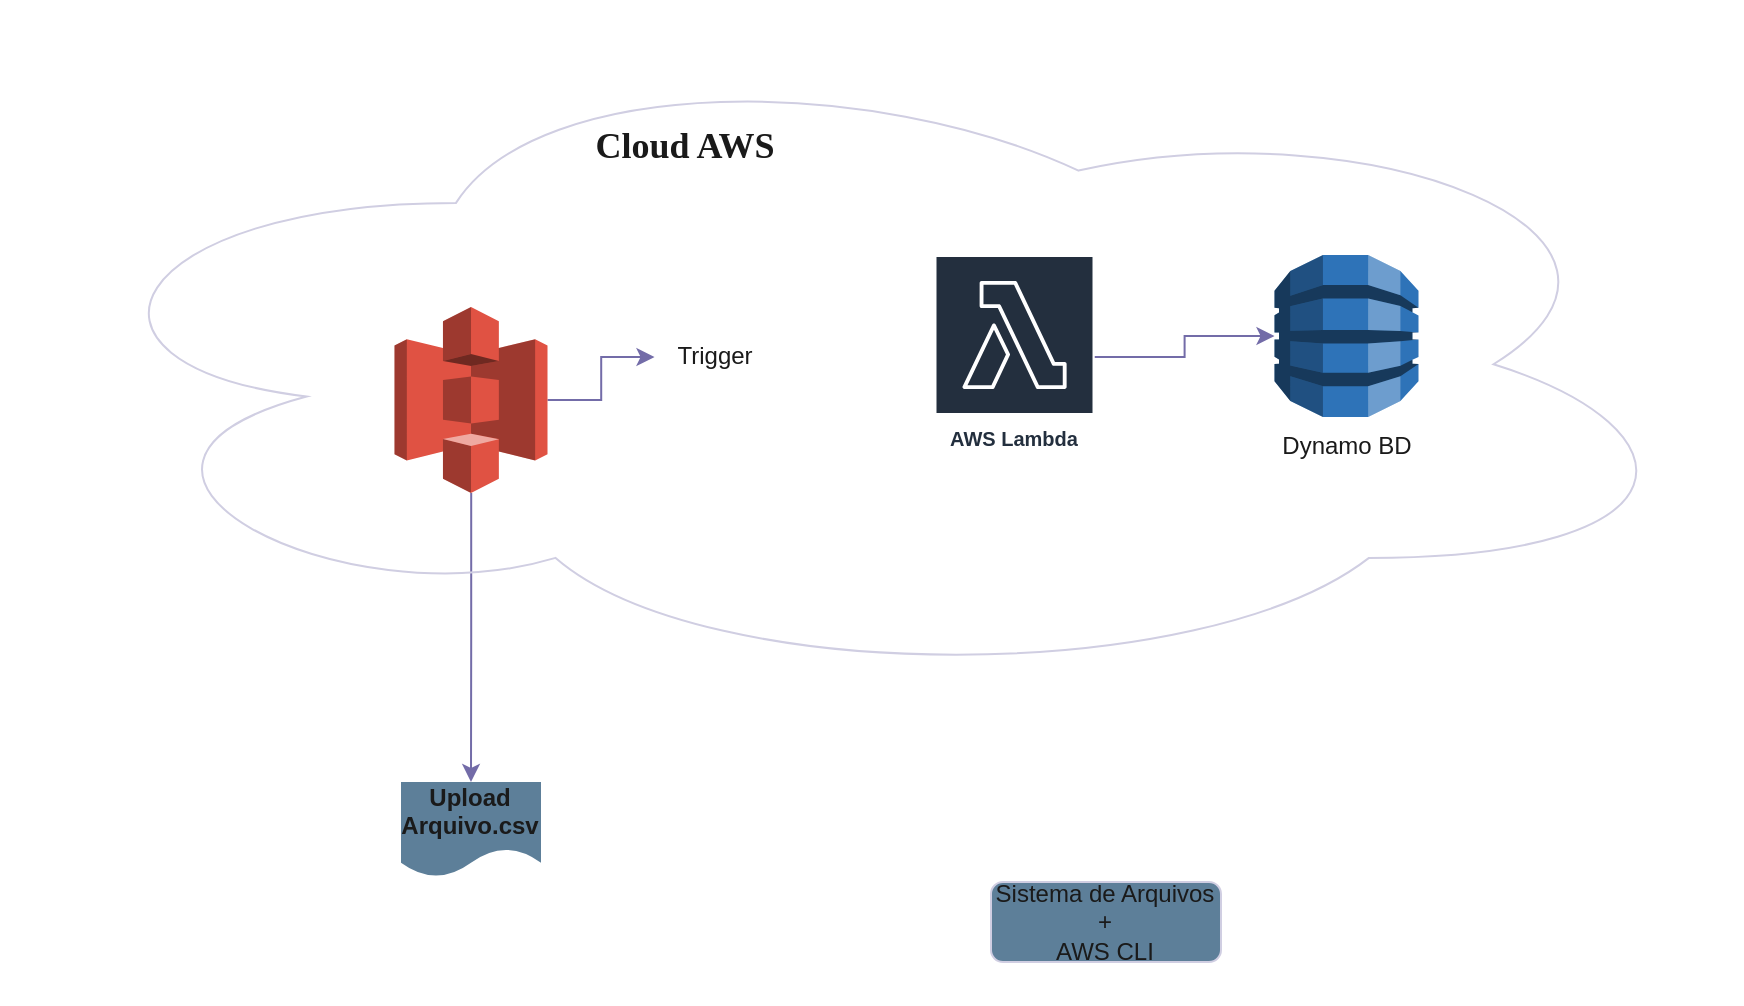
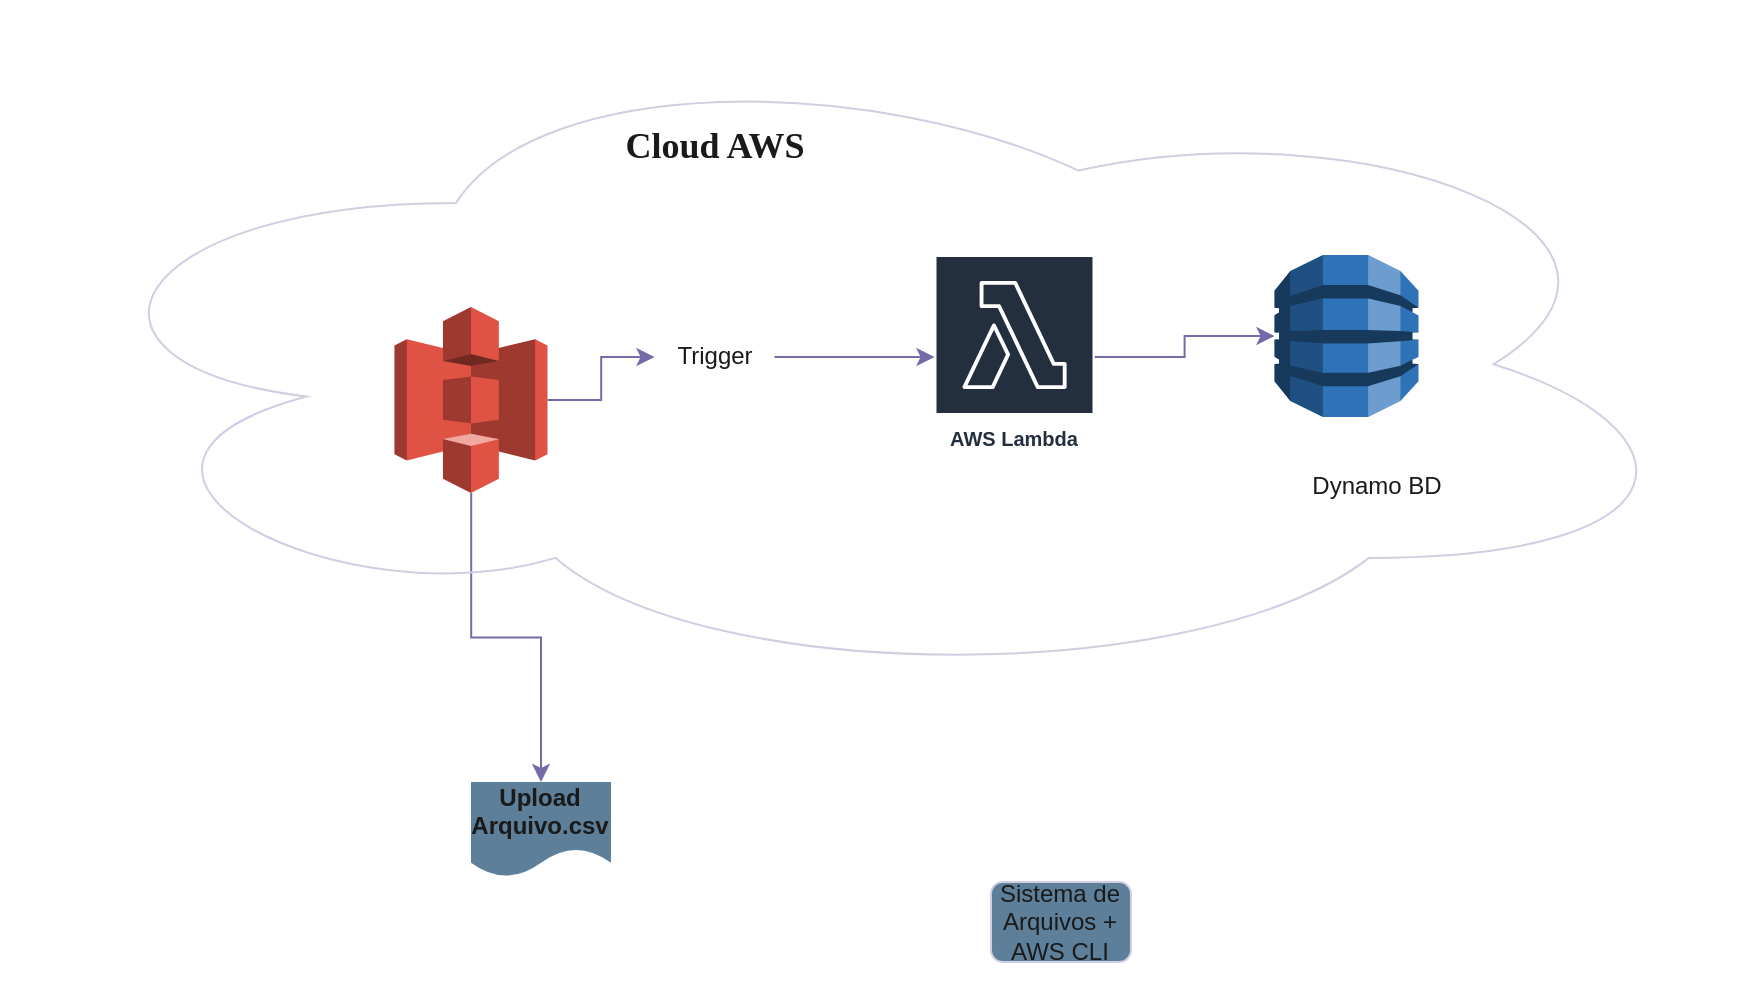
  <mxCell id="0" />
  <mxCell id="1" parent="0" />
- <mxCell id="2" value="Sistema de Arquivos +&lt;div&gt;AWS CLI&lt;/div&gt;" style="whiteSpace=wrap;html=1;rounded=1;labelBackgroundColor=none;fillColor=#5D7F99;strokeColor=#D0CEE2;fontColor=#1A1A1A;" vertex="1" parent="1"><mxGeometry x="495" y="440.5" width="115" height="40" as="geometry" /></mxCell>
- <mxCell id="3" value="&lt;div&gt;&lt;b style=&quot;background-color: transparent; color: light-dark(rgb(26, 26, 26), rgb(215, 215, 215));&quot;&gt;Upload Arquivo.csv&lt;/b&gt;&lt;/div&gt;" style="shape=document;whiteSpace=wrap;html=1;boundedLbl=1;verticalAlign=top;fillColor=#5D7F99;strokeColor=none;fontColor=#1A1A1A;spacingTop=-6;sketch=0;labelBackgroundColor=none;" vertex="1" parent="1"><mxGeometry x="200" y="390.5" width="70" height="47.5" as="geometry" /></mxCell>
+ <mxCell id="2" value="Sistema de Arquivos +&lt;div&gt;AWS CLI&lt;/div&gt;" style="whiteSpace=wrap;html=1;rounded=1;labelBackgroundColor=none;fillColor=#5D7F99;strokeColor=#D0CEE2;fontColor=#1A1A1A;" vertex="1" parent="1"><mxGeometry x="495" y="440.5" width="70" height="40" as="geometry" /></mxCell>
+ <mxCell id="3" value="&lt;div&gt;&lt;b style=&quot;background-color: transparent; color: light-dark(rgb(26, 26, 26), rgb(215, 215, 215));&quot;&gt;Upload Arquivo.csv&lt;/b&gt;&lt;/div&gt;" style="shape=document;whiteSpace=wrap;html=1;boundedLbl=1;verticalAlign=top;fillColor=#5D7F99;strokeColor=none;fontColor=#1A1A1A;spacingTop=-6;sketch=0;labelBackgroundColor=none;" vertex="1" parent="1"><mxGeometry x="235" y="390.5" width="70" height="47.5" as="geometry" /></mxCell>
  <mxCell id="4" value="" style="edgeStyle=orthogonalEdgeStyle;rounded=0;orthogonalLoop=1;jettySize=auto;html=1;strokeColor=#736CA8;fontColor=#1A1A1A;" edge="1" parent="1" source="6" target="3"><mxGeometry relative="1" as="geometry" /></mxCell>
  <mxCell id="5" value="" style="edgeStyle=orthogonalEdgeStyle;rounded=0;orthogonalLoop=1;jettySize=auto;html=1;strokeColor=#736CA8;fontColor=#1A1A1A;" edge="1" parent="1" source="6" target="8"><mxGeometry relative="1" as="geometry" /></mxCell>
  <mxCell id="6" value="" style="outlineConnect=0;dashed=0;verticalLabelPosition=bottom;verticalAlign=top;align=center;html=1;shape=mxgraph.aws3.s3;fillColor=#E05243;gradientColor=none;strokeColor=#D0CEE2;fontColor=#1A1A1A;" vertex="1" parent="1"><mxGeometry x="196.75" y="153" width="76.5" height="93" as="geometry" /></mxCell>
+ <mxCell id="7" value="" style="edgeStyle=orthogonalEdgeStyle;rounded=0;orthogonalLoop=1;jettySize=auto;html=1;strokeColor=#736CA8;fontColor=#1A1A1A;" edge="1" parent="1" source="8" target="10"><mxGeometry relative="1" as="geometry" /></mxCell>
  <mxCell id="8" value="Trigger" style="text;html=1;align=center;verticalAlign=middle;resizable=0;points=[];autosize=1;strokeColor=none;fillColor=none;fontColor=#1A1A1A;" vertex="1" parent="1"><mxGeometry x="326.75" y="163" width="60" height="30" as="geometry" /></mxCell>
  <mxCell id="9" value="" style="edgeStyle=orthogonalEdgeStyle;rounded=0;orthogonalLoop=1;jettySize=auto;html=1;strokeColor=#736CA8;fontColor=#1A1A1A;" edge="1" parent="1" source="10" target="11"><mxGeometry relative="1" as="geometry" /></mxCell>
  <mxCell id="10" value="AWS Lambda" style="sketch=0;outlineConnect=0;fontColor=#232F3E;gradientColor=none;strokeColor=#ffffff;fillColor=#232F3E;dashed=0;verticalLabelPosition=middle;verticalAlign=bottom;align=center;html=1;whiteSpace=wrap;fontSize=10;fontStyle=1;spacing=3;shape=mxgraph.aws4.productIcon;prIcon=mxgraph.aws4.lambda;" vertex="1" parent="1"><mxGeometry x="466.75" y="127" width="80" height="102" as="geometry" /></mxCell>
  <mxCell id="11" value="" style="outlineConnect=0;dashed=0;verticalLabelPosition=bottom;verticalAlign=top;align=center;html=1;shape=mxgraph.aws3.dynamo_db;fillColor=#2E73B8;gradientColor=none;strokeColor=#D0CEE2;fontColor=#1A1A1A;" vertex="1" parent="1"><mxGeometry x="636.75" y="127" width="72" height="81" as="geometry" /></mxCell>
- <mxCell id="12" value="Dynamo BD" style="text;html=1;align=center;verticalAlign=middle;resizable=0;points=[];autosize=1;strokeColor=none;fillColor=none;fontColor=#1A1A1A;" vertex="1" parent="1"><mxGeometry x="627.75" y="208" width="90" height="30" as="geometry" /></mxCell>
+ <mxCell id="12" value="Dynamo BD" style="text;html=1;align=center;verticalAlign=middle;resizable=0;points=[];autosize=1;strokeColor=none;fillColor=none;fontColor=#1A1A1A;" vertex="1" parent="1"><mxGeometry x="642.75" y="228" width="90" height="30" as="geometry" /></mxCell>
  <mxCell id="13" value="" style="ellipse;shape=cloud;whiteSpace=wrap;html=1;strokeColor=light-dark(#D0CEE2,#FFFFFF);fontColor=#1A1A1A;fillColor=none;" vertex="1" parent="1"><mxGeometry x="20" y="20.25" width="830" height="322.75" as="geometry" /></mxCell>
- <mxCell id="14" value="&lt;b&gt;&lt;font face=&quot;Comic Sans MS&quot; style=&quot;font-size: 18px;&quot;&gt;Cloud AWS&lt;/font&gt;&lt;/b&gt;" style="text;html=1;align=center;verticalAlign=middle;resizable=0;points=[];autosize=1;strokeColor=none;fillColor=none;fontColor=#1A1A1A;" vertex="1" parent="1"><mxGeometry x="281.75" y="53" width="120" height="40" as="geometry" /></mxCell>
+ <mxCell id="14" value="&lt;b&gt;&lt;font face=&quot;Comic Sans MS&quot; style=&quot;font-size: 18px;&quot;&gt;Cloud AWS&lt;/font&gt;&lt;/b&gt;" style="text;html=1;align=center;verticalAlign=middle;resizable=0;points=[];autosize=1;strokeColor=none;fillColor=none;fontColor=#1A1A1A;" vertex="1" parent="1"><mxGeometry x="296.75" width="120" height="40" as="geometry" y="53" /></mxCell>
